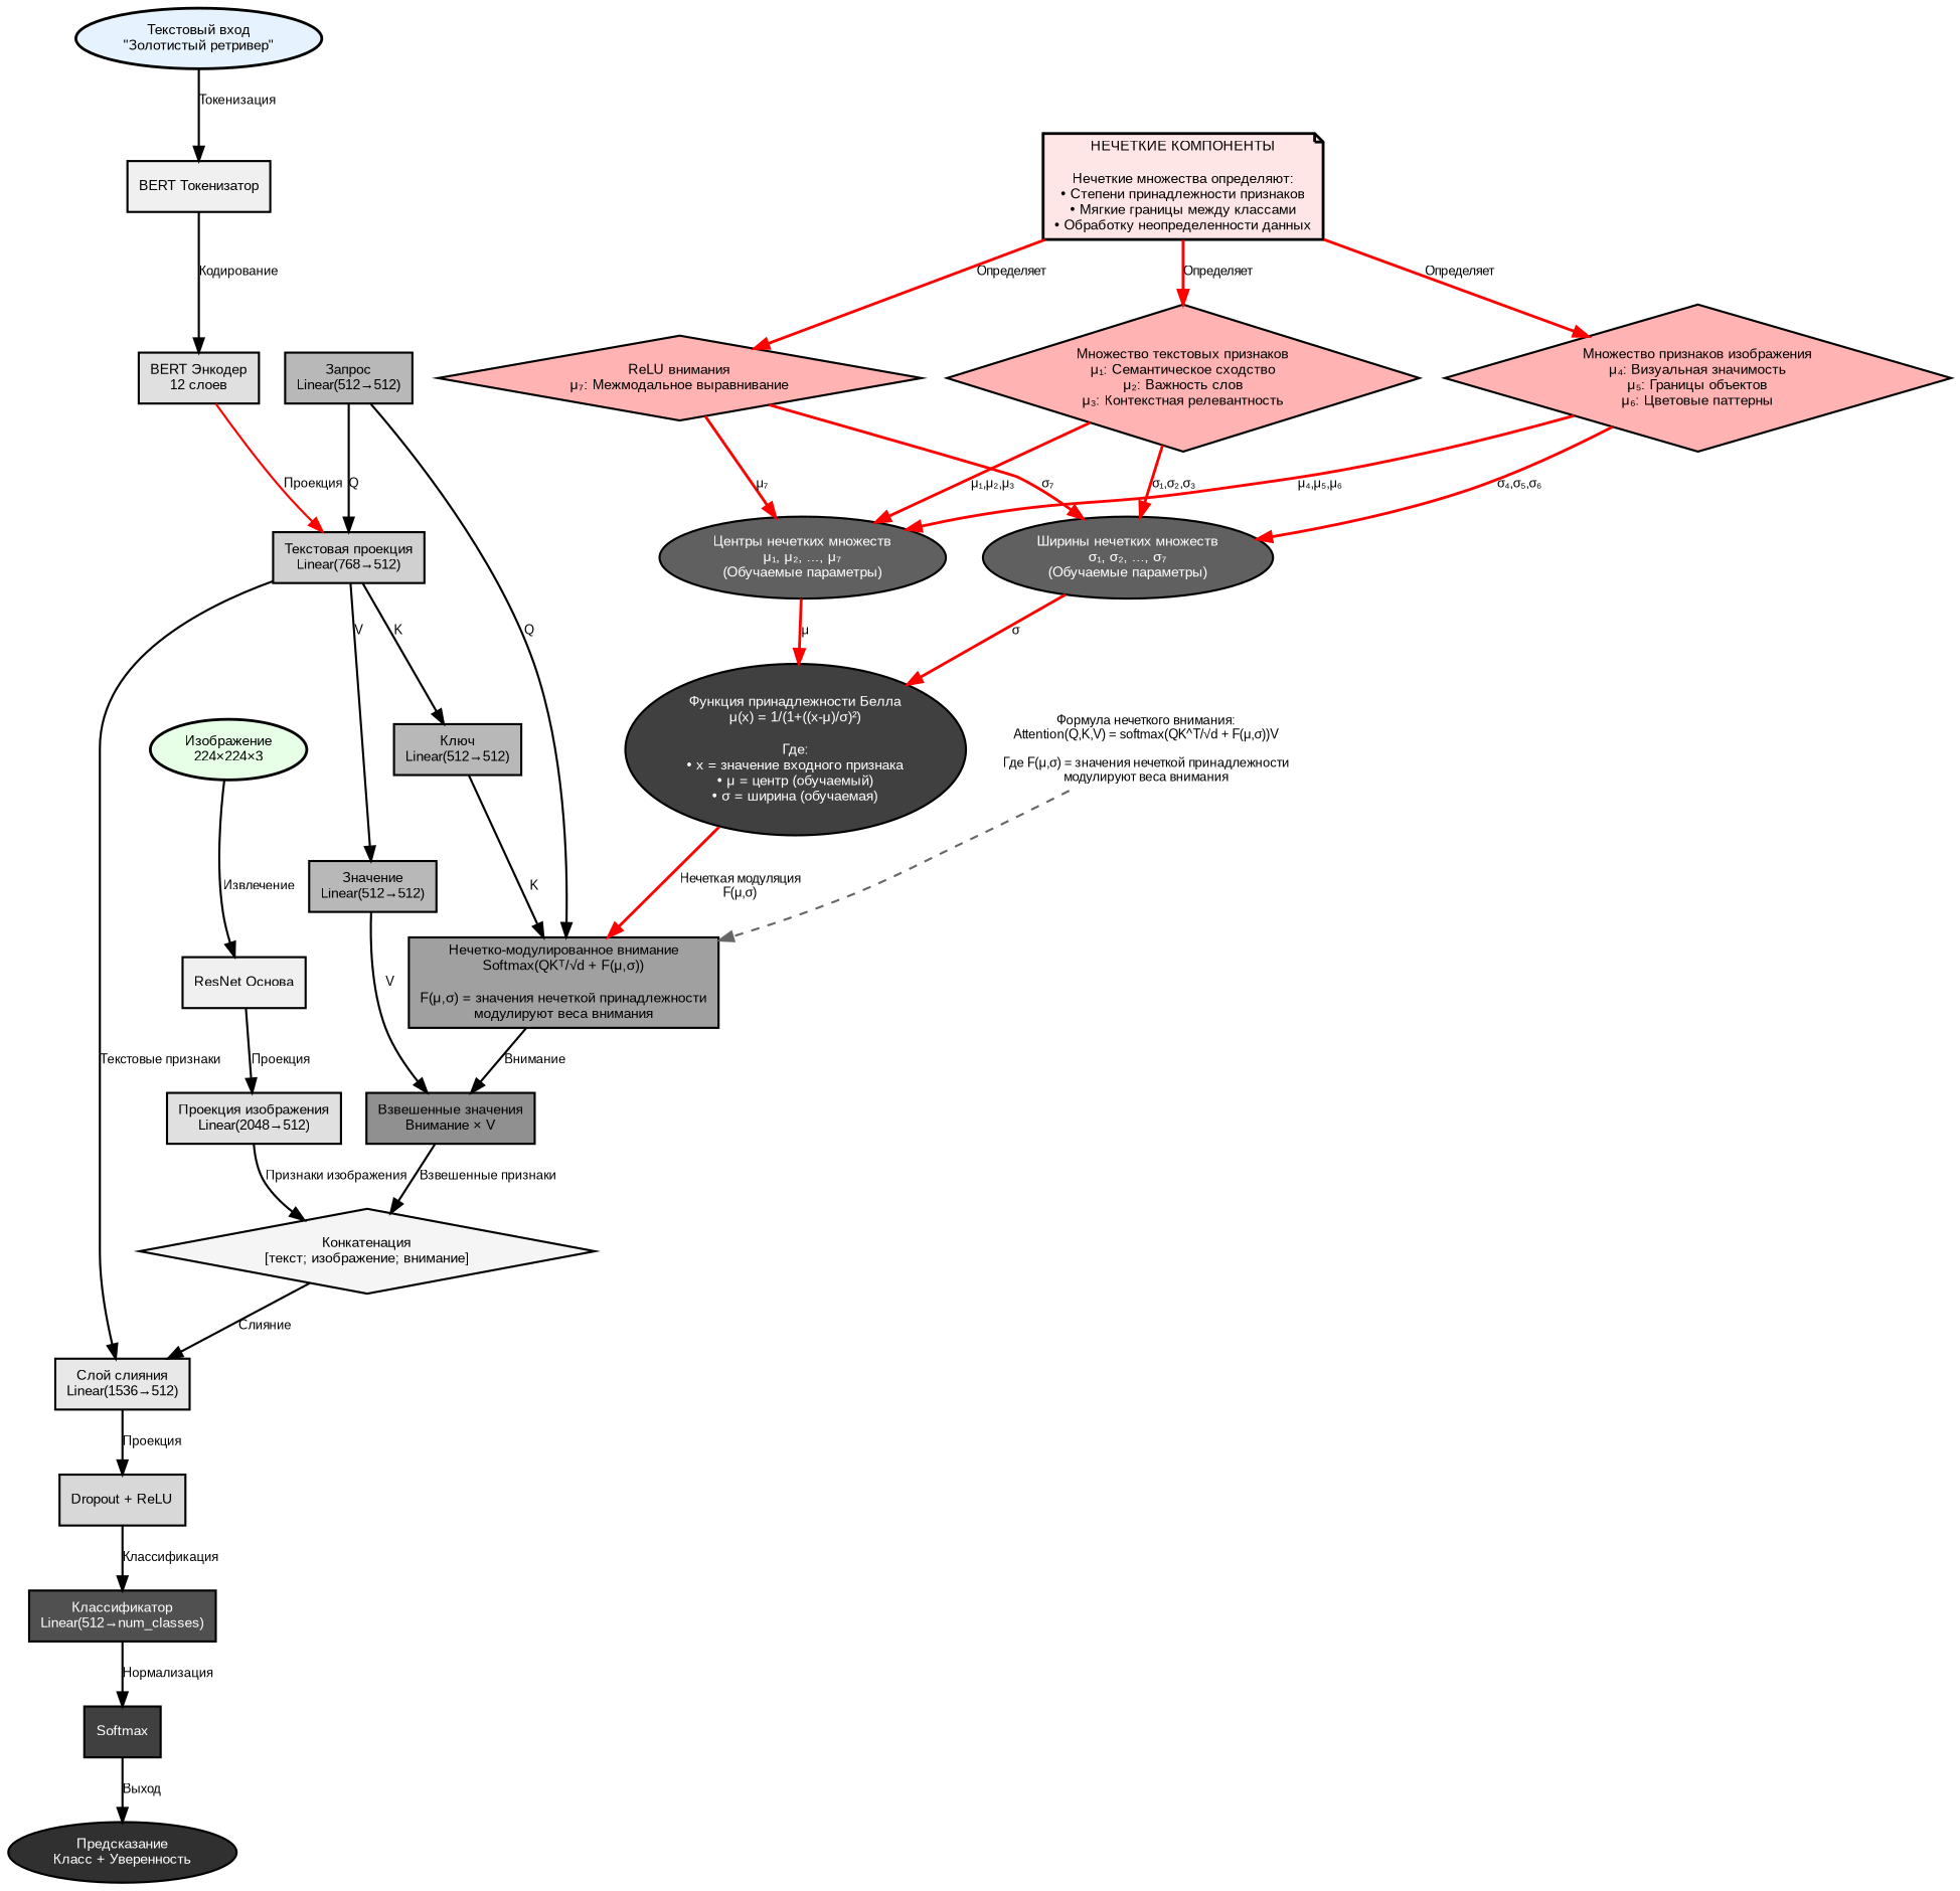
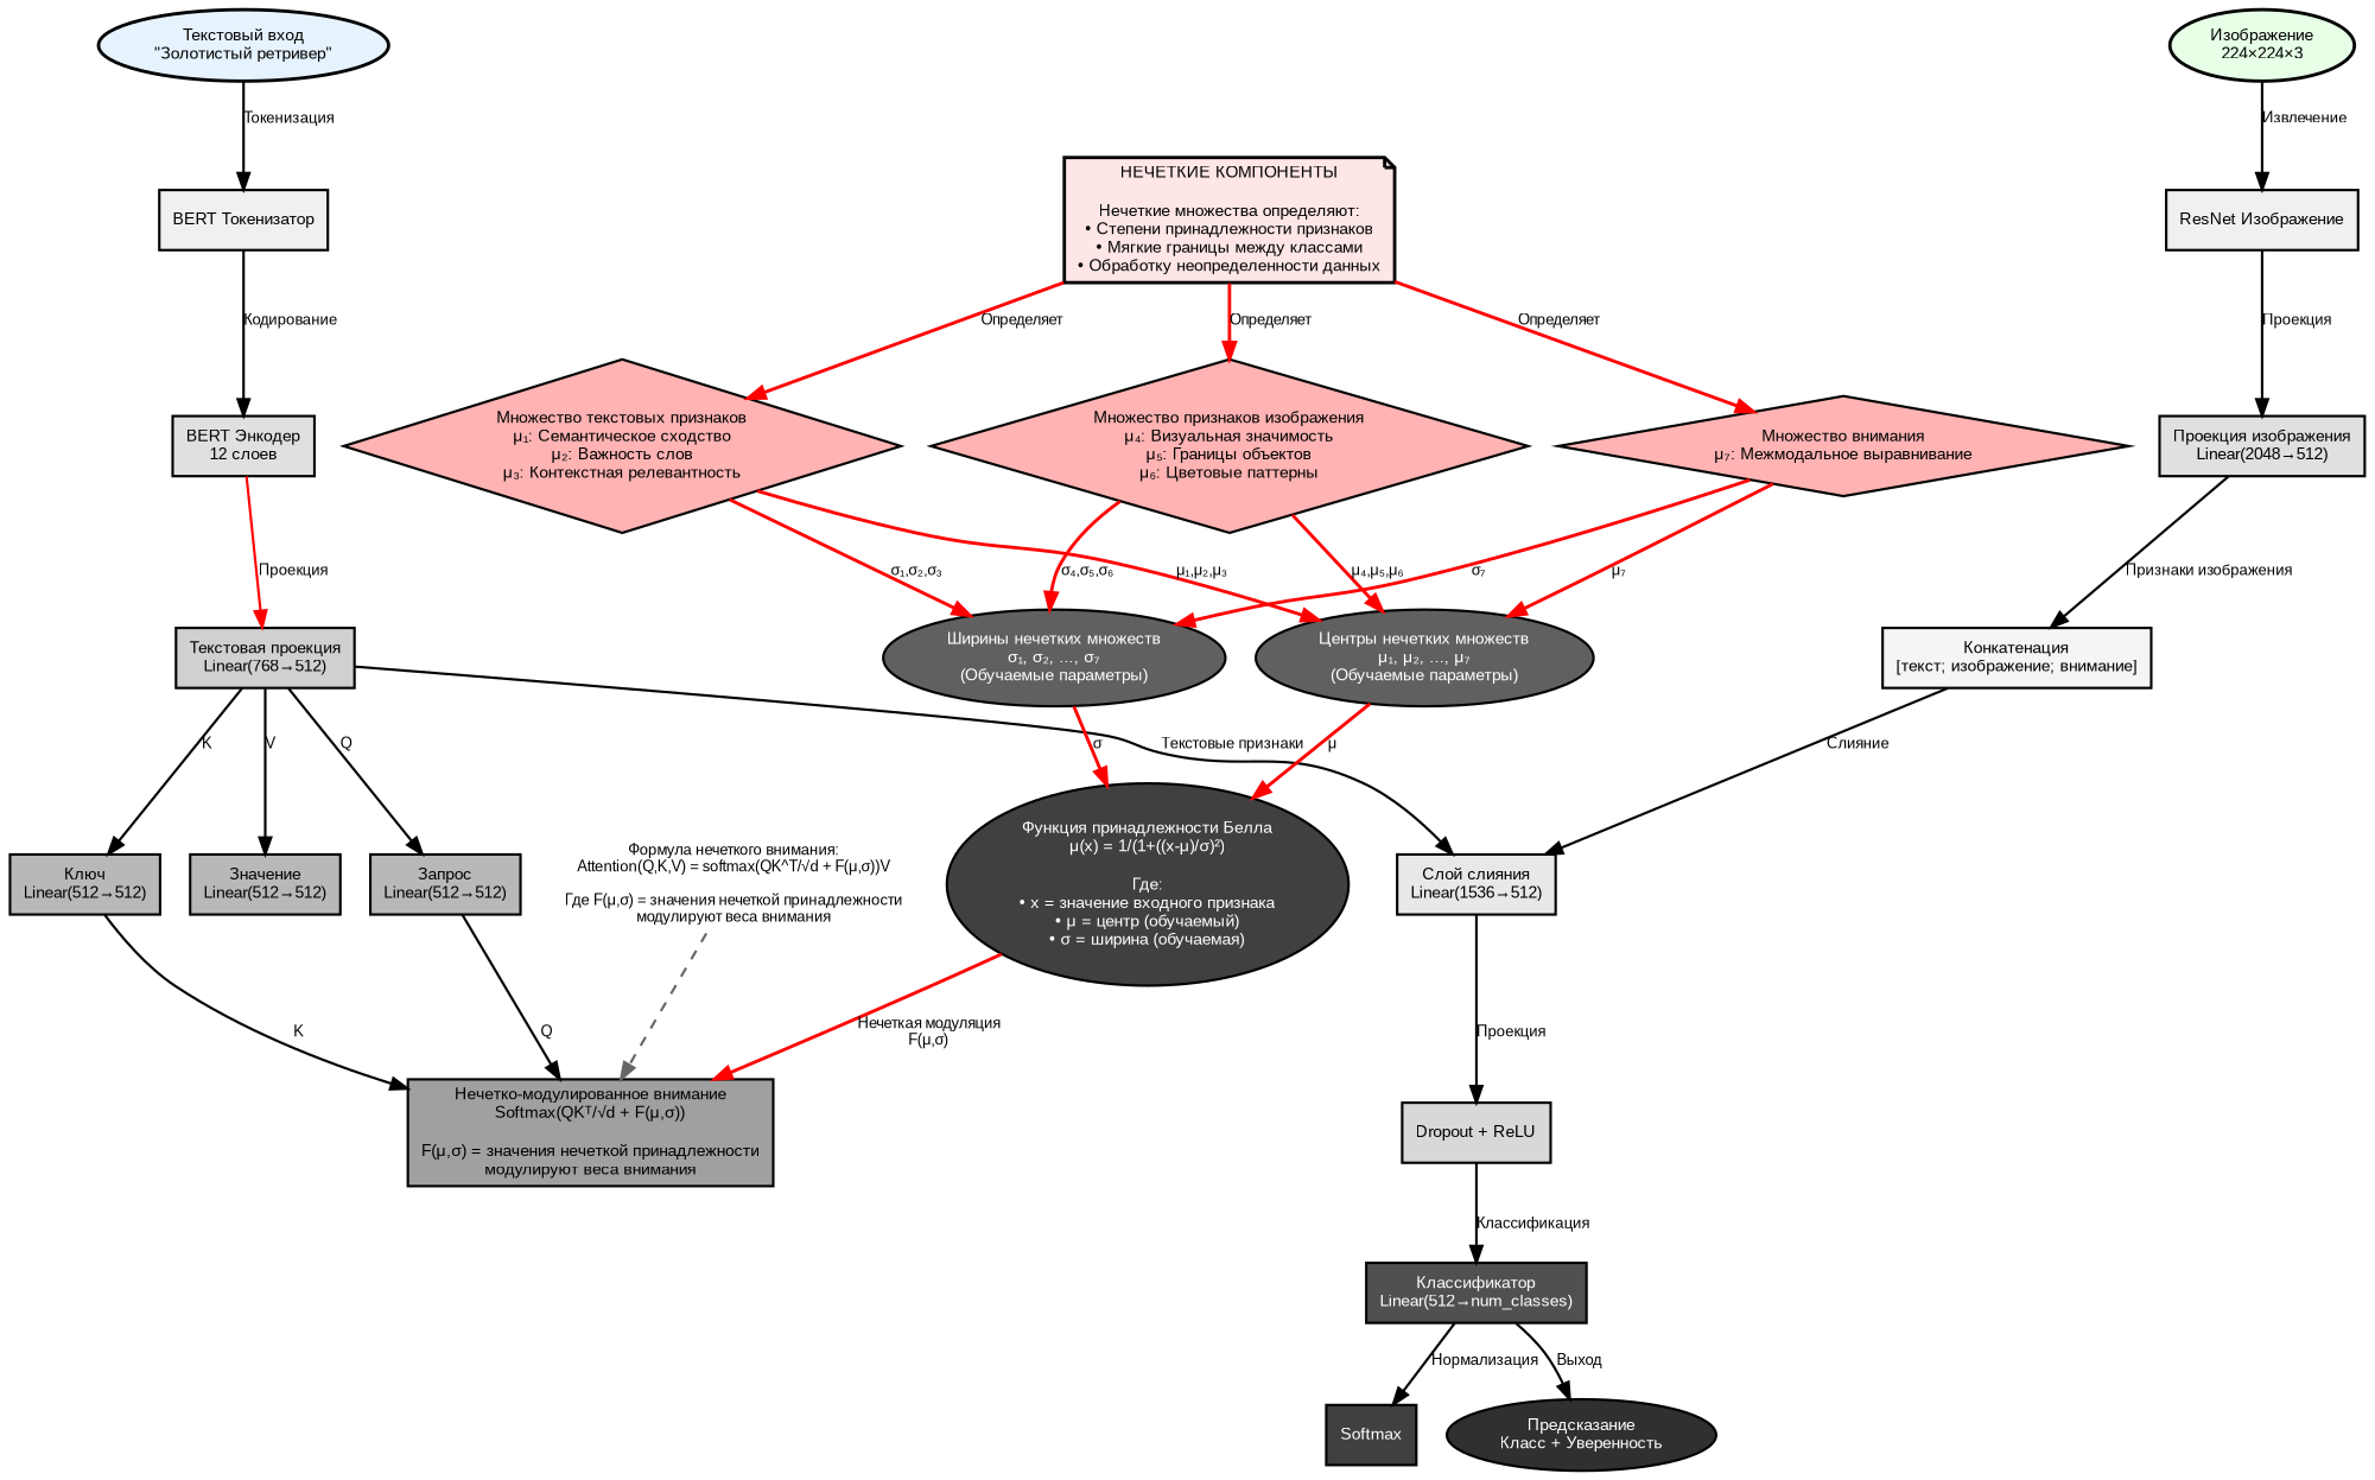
  digraph {
    rankdir=TB
    node [fillcolor="#B8B8B8" fontcolor="#000000" fontname=Arial fontsize=10 penwidth=1.5 shape=box style=filled]
    edge [color="#000000" fontname=Arial fontsize=9 penwidth=1.5]
    n1 [fillcolor="#E6F3FF" label="Текстовый вход\n\"Золотистый ретривер\"" penwidth=2 shape=ellipse]
    n2 [fillcolor="#F0F0F0" label="BERT Токенизатор"]
    n3 [fillcolor="#E0E0E0" label="BERT Энкодер\n12 слоев"]
    n4 [fillcolor="#E6FFE6" label="Изображение\n224×224×3" penwidth=2 shape=ellipse]
-   n5 [fillcolor="#F0F0F0" label="ResNet Основа"]
+   n5 [fillcolor="#F0F0F0" label="ResNet Изображение"]
    n6 [fillcolor="#E0E0E0" label="Проекция изображения\nLinear(2048→512)"]
    n7 [fillcolor="#D0D0D0" label="Текстовая проекция\nLinear(768→512)"]
    n8 [label="Запрос\nLinear(512→512)"]
    n9 [label="Ключ\nLinear(512→512)"]
    n10 [label="Значение\nLinear(512→512)"]
    n11 [fillcolor="#E8E8E8" label="Слой слияния\nLinear(1536→512)"]
    n12 [fillcolor="#A0A0A0" label="Нечетко-модулированное внимание\nSoftmax(QKᵀ/√d + F(μ,σ))\n\nF(μ,σ) = значения нечеткой принадлежности\nмодулируют веса внимания"]
-   n13 [fillcolor="#909090" label="Взвешенные значения\nВнимание × V"]
-   n14 [fillcolor="#F5F5F5" label="Конкатенация\n[текст; изображение; внимание]" shape=diamond]
+   n14 [fillcolor="#F5F5F5" label="Конкатенация\n[текст; изображение; внимание]"]
    n15 [fillcolor="#FFE6E6" label="НЕЧЕТКИЕ КОМПОНЕНТЫ\n\nНечеткие множества определяют:\n• Степени принадлежности признаков\n• Мягкие границы между классами\n• Обработку неопределенности данных" penwidth=2 shape=note]
    n16 [fillcolor="#FFB3B3" label="Множество текстовых признаков\nμ₁: Семантическое сходство\nμ₂: Важность слов\nμ₃: Контекстная релевантность" shape=diamond]
    n17 [fillcolor="#FFB3B3" label="Множество признаков изображения\nμ₄: Визуальная значимость\nμ₅: Границы объектов\nμ₆: Цветовые паттерны" shape=diamond]
-   n18 [fillcolor="#FFB3B3" label="ReLU внимания\nμ₇: Межмодальное выравнивание" shape=diamond]
+   n18 [fillcolor="#FFB3B3" label="Множество внимания\nμ₇: Межмодальное выравнивание" shape=diamond]
    n19 [fillcolor="#606060" fontcolor="#FFFFFF" label="Центры нечетких множеств\nμ₁, μ₂, ..., μ₇\n(Обучаемые параметры)" shape=ellipse]
    n20 [fillcolor="#606060" fontcolor="#FFFFFF" label="Ширины нечетких множеств\nσ₁, σ₂, ..., σ₇\n(Обучаемые параметры)" shape=ellipse]
    n21 [fillcolor="#404040" fontcolor="#FFFFFF" label="Функция принадлежности Белла\nμ(x) = 1/(1+((x-μ)/σ)²)\n\nГде:\n• x = значение входного признака\n• μ = центр (обучаемый)\n• σ = ширина (обучаемая)" shape=ellipse]
    n22 [fillcolor="#D8D8D8" label="Dropout + ReLU"]
    n23 [fillcolor="#505050" fontcolor="#FFFFFF" label="Классификатор\nLinear(512→num_classes)"]
    n24 [fillcolor="#404040" fontcolor="#FFFFFF" label=Softmax]
    n25 [fillcolor="#303030" fontcolor="#FFFFFF" label="Предсказание\nКласс + Уверенность" shape=ellipse]
    n26 [fillcolor="#FFFFFF" fontsize=9 label="Формула нечеткого внимания:\nAttention(Q,K,V) = softmax(QK^T/√d + F(μ,σ))V\n\nГде F(μ,σ) = значения нечеткой принадлежности\nмодулируют веса внимания" penwidth=1 shape=plaintext]
    n1 -> n2 [label="Токенизация"]
    n2 -> n3 [label="Кодирование"]
    n3 -> n7 [color="#FF0000" label="Проекция"]
    n4 -> n5 [label="Извлечение"]
    n5 -> n6 [label="Проекция"]
    n6 -> n14 [label="Признаки изображения"]
-   n8 -> n7 [label=Q]
+   n7 -> n8 [label=Q]
    n7 -> n9 [label=K]
    n7 -> n10 [label=V]
    n7 -> n11 [label="Текстовые признаки"]
    n8 -> n12 [label=Q]
    n9 -> n12 [label=K]
-   n10 -> n13 [label=V]
    n11 -> n22 [label="Проекция"]
-   n12 -> n13 [label="Внимание"]
-   n13 -> n14 [label="Взвешенные признаки"]
    n14 -> n11 [label="Слияние"]
    n15 -> n16 [color="#FF0000" label="Определяет" penwidth=2]
    n15 -> n17 [color="#FF0000" label="Определяет" penwidth=2]
    n15 -> n18 [color="#FF0000" label="Определяет" penwidth=2]
    n16 -> n19 [color="#FF0000" label="μ₁,μ₂,μ₃" penwidth=2]
    n16 -> n20 [color="#FF0000" label="σ₁,σ₂,σ₃" penwidth=2]
    n17 -> n19 [color="#FF0000" label="μ₄,μ₅,μ₆" penwidth=2]
    n17 -> n20 [color="#FF0000" label="σ₄,σ₅,σ₆" penwidth=2]
    n18 -> n19 [color="#FF0000" label="μ₇" penwidth=2]
    n18 -> n20 [color="#FF0000" label="σ₇" penwidth=2]
    n19 -> n21 [color="#FF0000" label="μ" penwidth=2]
    n20 -> n21 [color="#FF0000" label="σ" penwidth=2]
    n21 -> n12 [color="#FF0000" label="Нечеткая модуляция\nF(μ,σ)" penwidth=2]
    n22 -> n23 [label="Классификация"]
    n23 -> n24 [label="Нормализация"]
-   n24 -> n25 [label="Выход"]
+   n23 -> n25 [label="Выход"]
    n26 -> n12 [color="#666666" style=dashed]
  }
